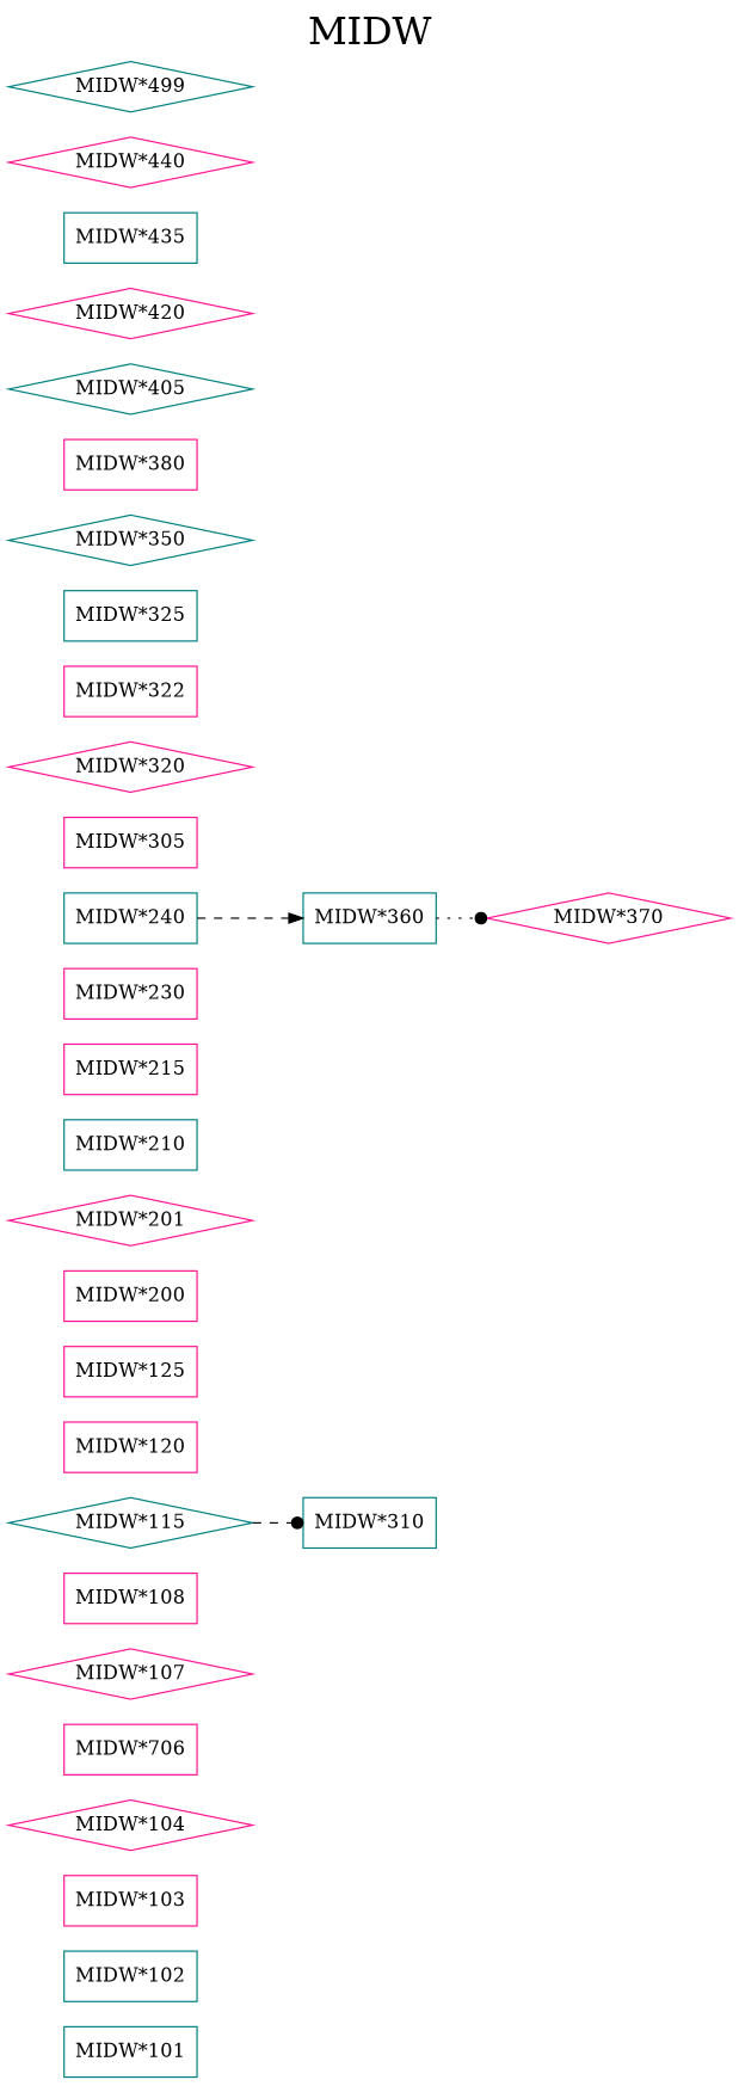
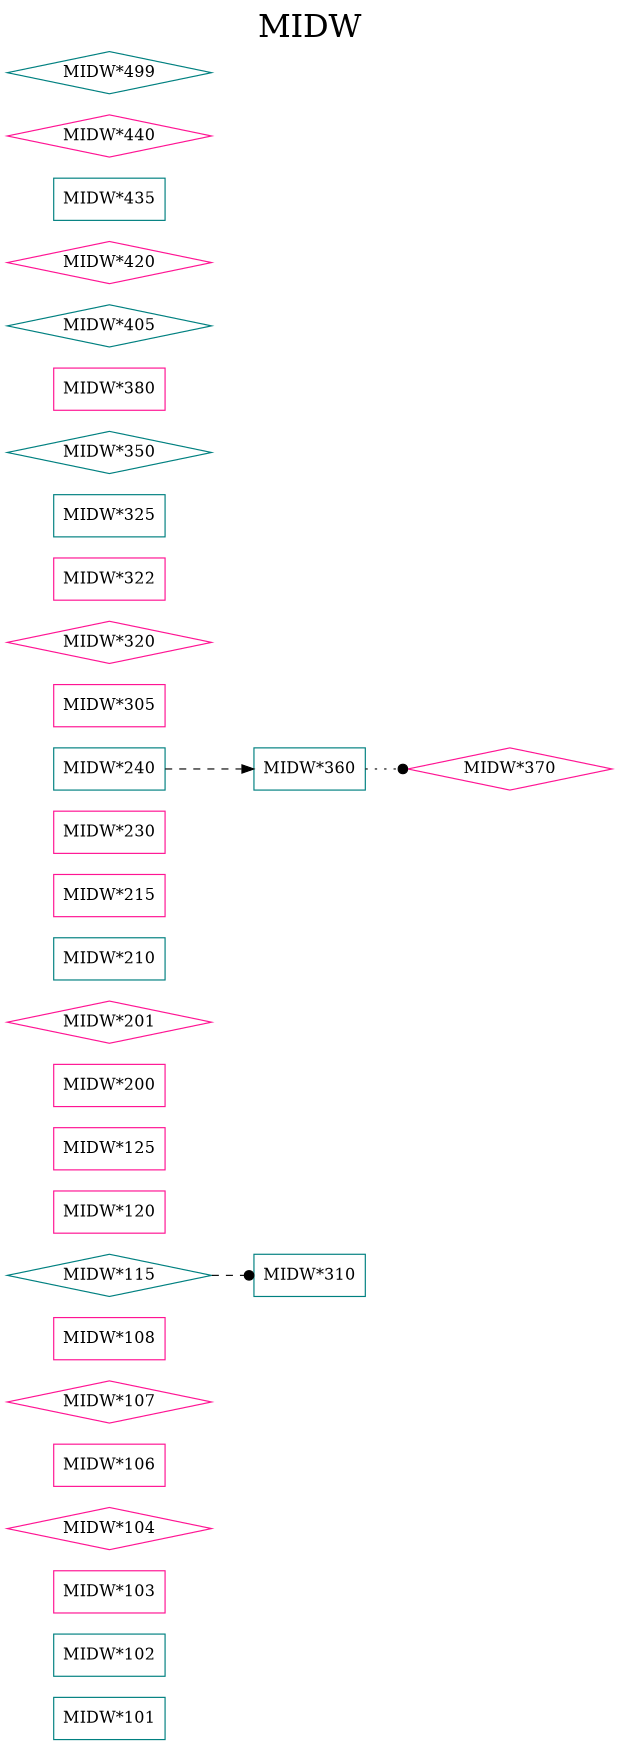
  digraph {
    fontsize=27
    label=MIDW
    labelloc=t
    rankdir=LR
    node [color=deeppink shape=box]
    edge [arrowhead=dot style=dashed]
    "MIDW*101" [color=teal]
    "MIDW*102" [color=teal]
    "MIDW*103"
    "MIDW*104" [shape=diamond]
-   "MIDW*106" [label="MIDW*706"]
+   "MIDW*106"
    "MIDW*107" [shape=diamond]
    "MIDW*108"
    "MIDW*115" [color=teal shape=diamond]
    "MIDW*310" [color=teal]
    "MIDW*120"
    "MIDW*125"
    "MIDW*200"
    "MIDW*201" [shape=diamond]
    "MIDW*210" [color=teal]
    "MIDW*215"
    "MIDW*230"
    "MIDW*240" [color=teal]
    "MIDW*360" [color=teal]
    "MIDW*370" [shape=diamond]
    "MIDW*305"
    "MIDW*320" [shape=diamond]
    "MIDW*322"
    "MIDW*325" [color=teal]
    "MIDW*350" [color=teal shape=diamond]
    "MIDW*380"
    "MIDW*405" [color=teal shape=diamond]
    "MIDW*420" [shape=diamond]
    "MIDW*435" [color=teal]
    "MIDW*440" [shape=diamond]
    "MIDW*499" [color=teal shape=diamond]
    "MIDW*115" -> "MIDW*310"
    "MIDW*240" -> "MIDW*360" [arrowhead=normal]
    "MIDW*360" -> "MIDW*370" [style=dotted]
  }
